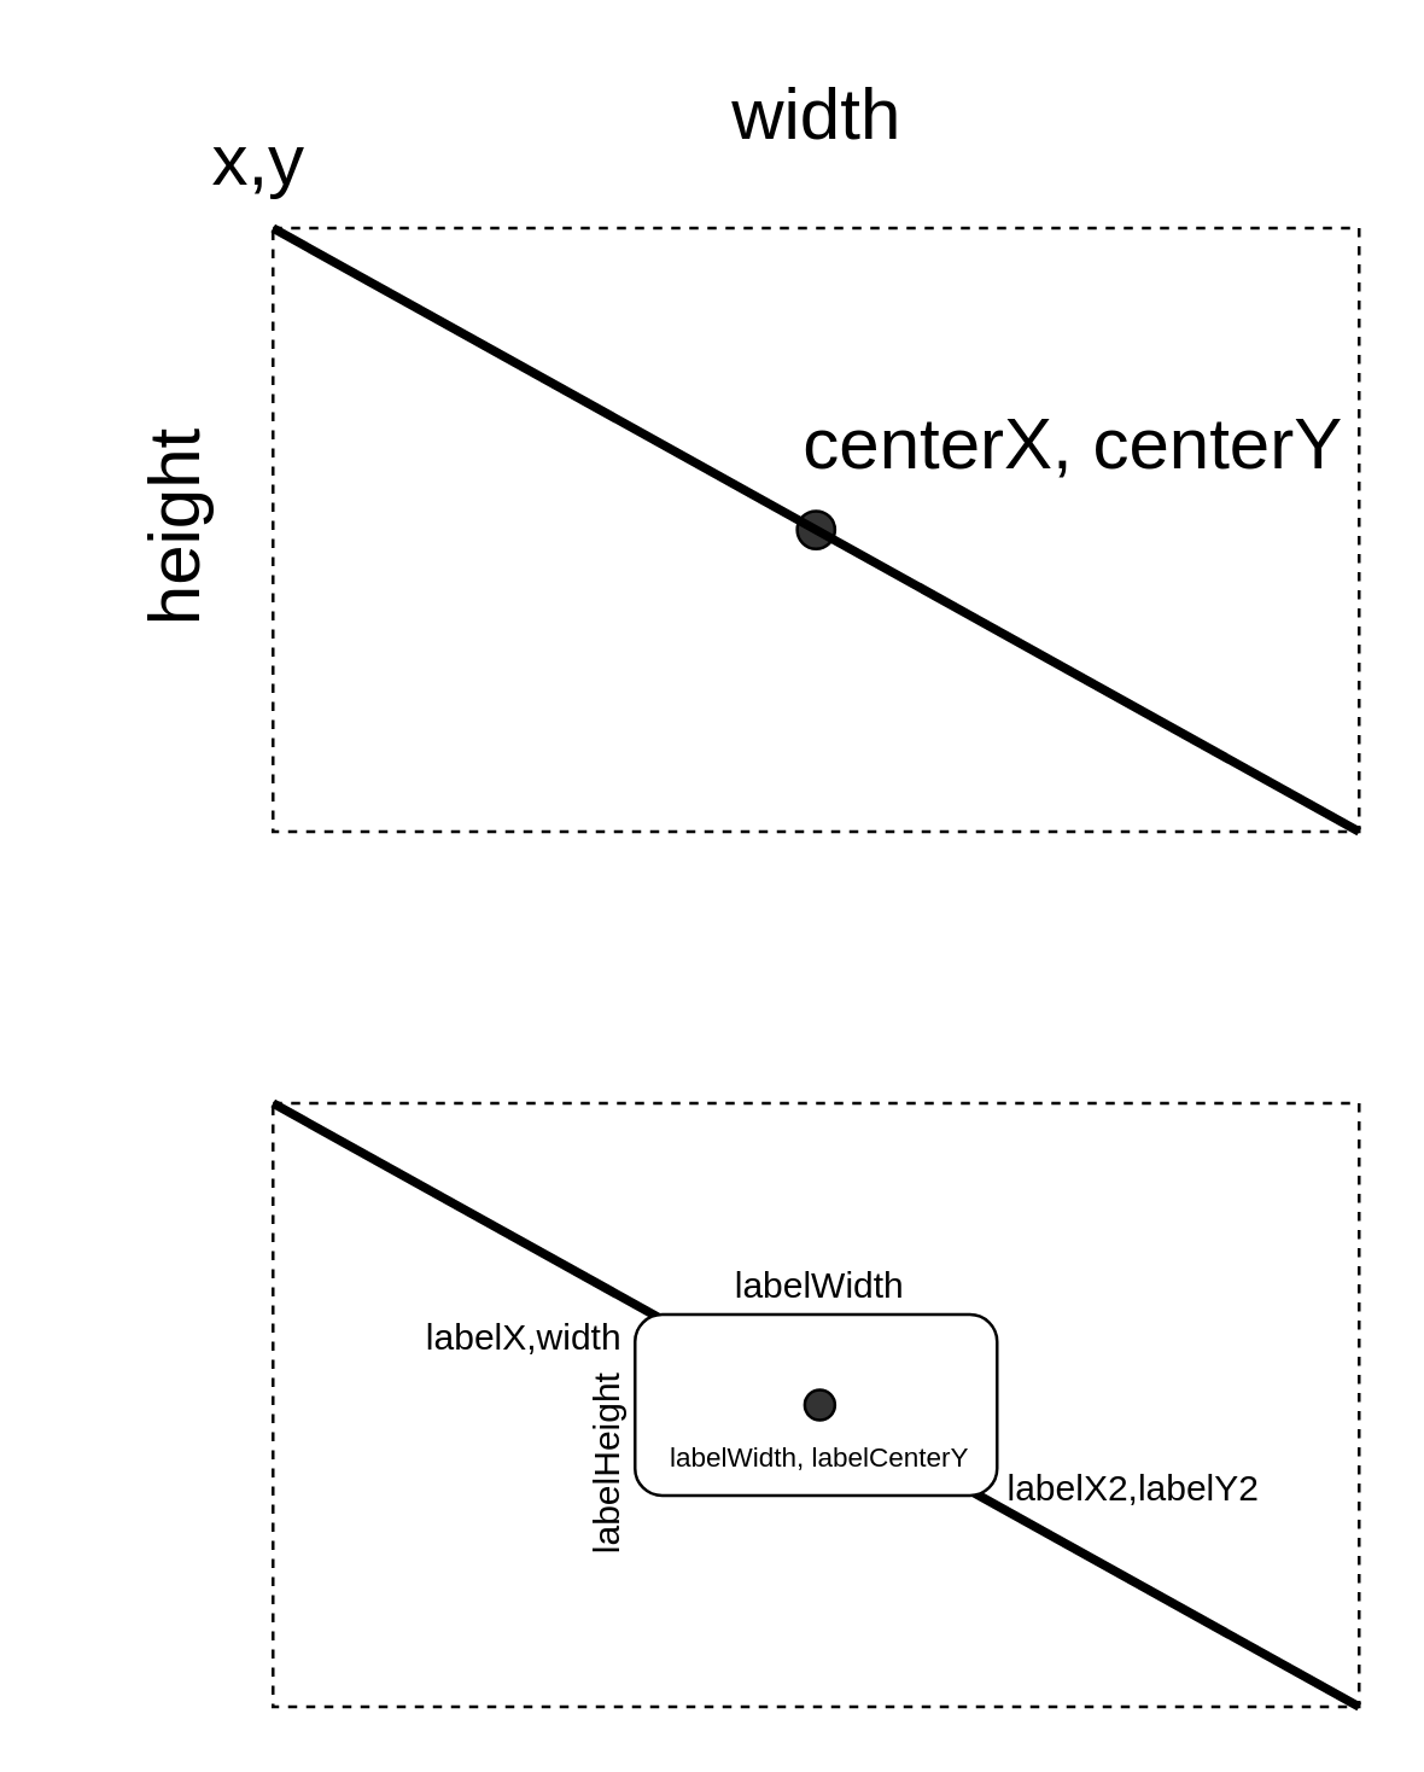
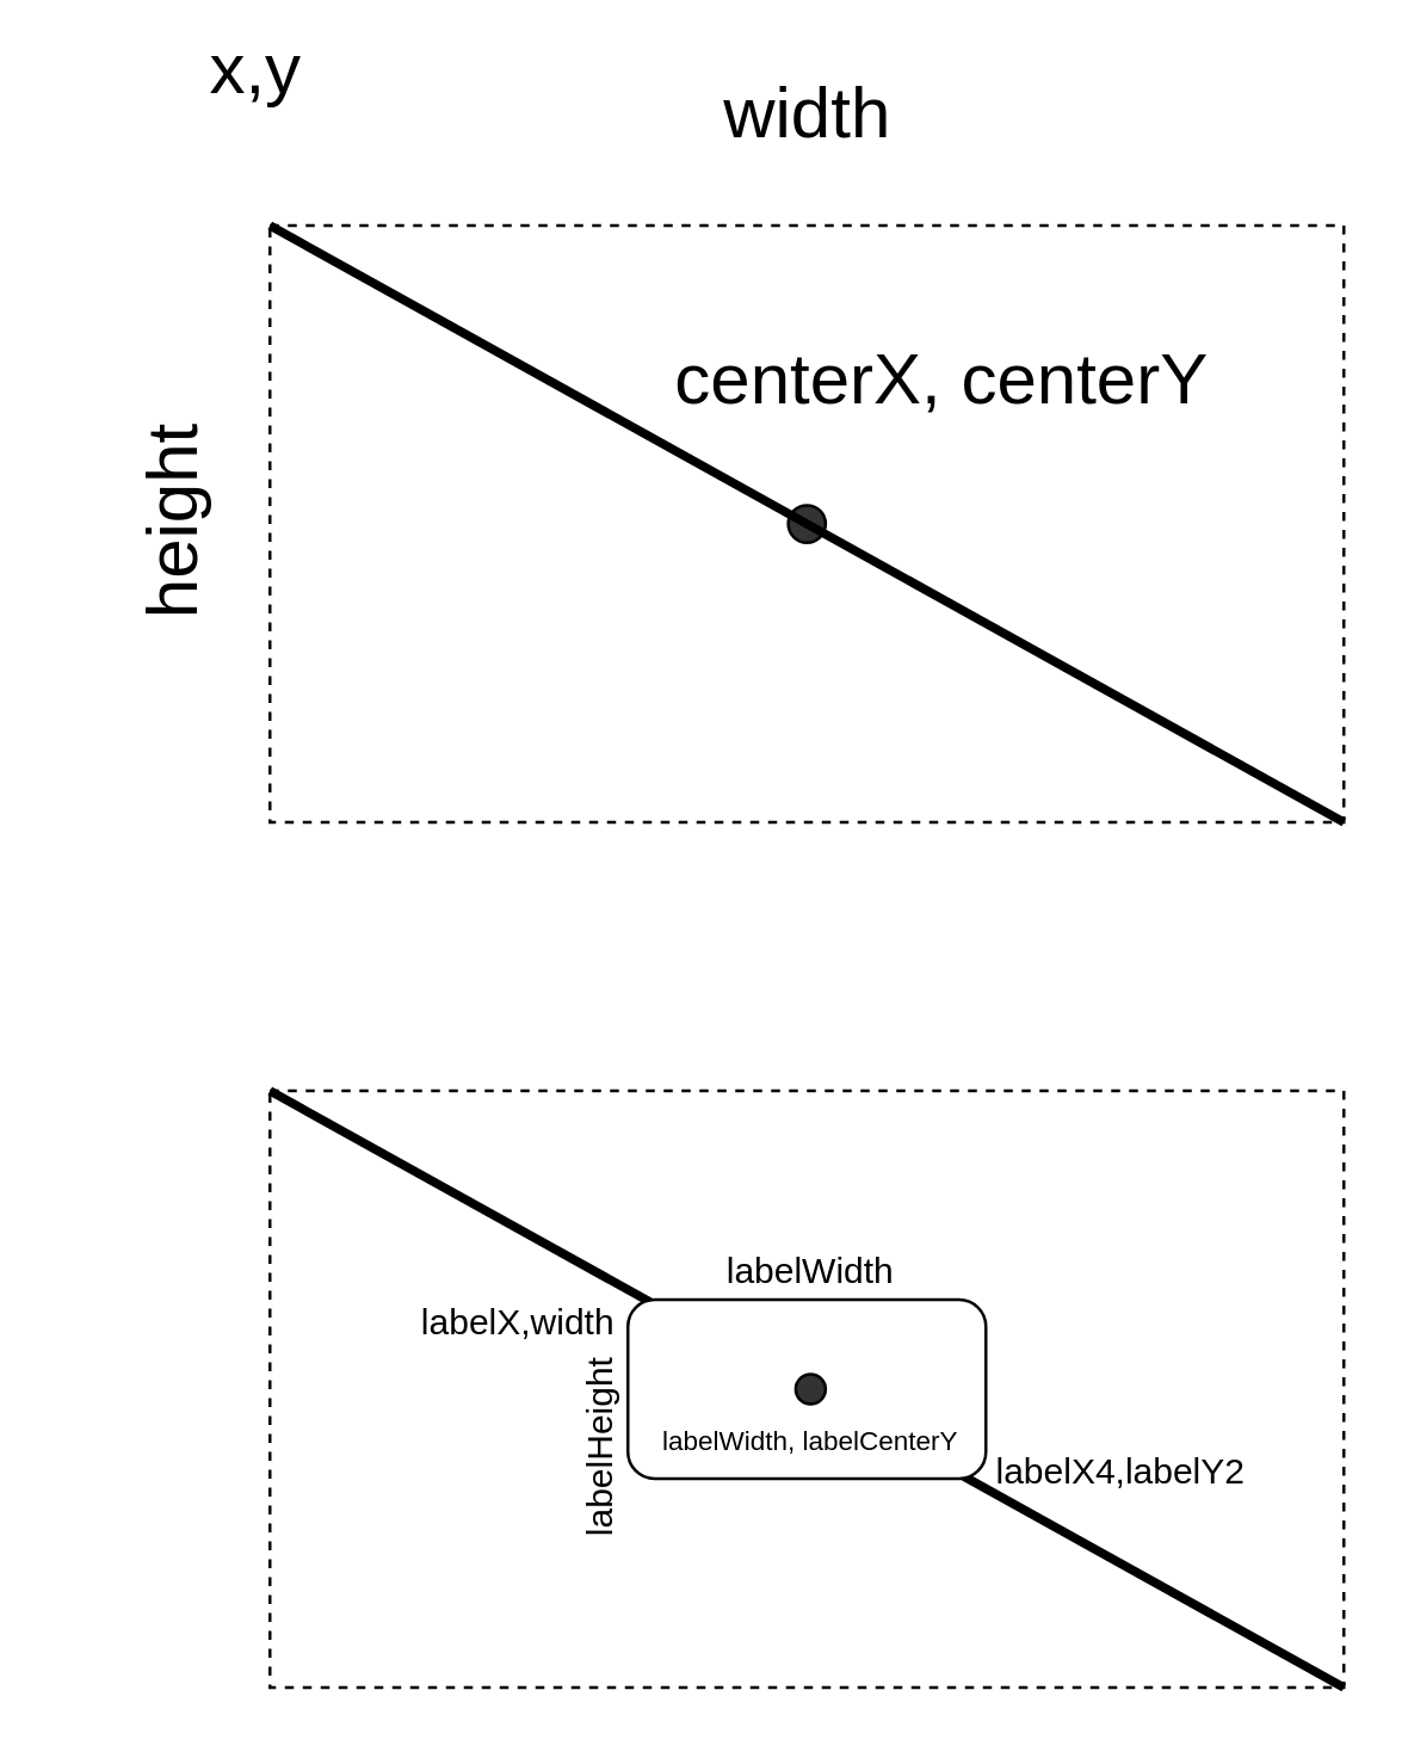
  <mxCell id="0" />
  <mxCell id="1" parent="0" />
  <mxCell id="2" value="" style="rounded=0;whiteSpace=wrap;html=1;dashed=1;" parent="1" vertex="1"><mxGeometry x="90" y="75" width="360" height="200" as="geometry" /></mxCell>
- <mxCell id="3" value="x,y" style="text;html=1;resizable=0;autosize=1;align=center;verticalAlign=middle;points=[];fillColor=none;strokeColor=none;rounded=0;fontSize=24;spacingBottom=4;" parent="1" vertex="1"><mxGeometry x="60" y="35" width="50" height="40" as="geometry" /></mxCell>
- <mxCell id="4" value="centerX, centerY" style="text;html=1;resizable=0;autosize=1;align=center;verticalAlign=middle;points=[];fillColor=none;strokeColor=none;rounded=0;fontSize=24;spacingBottom=4;" parent="1" vertex="1"><mxGeometry x="260" y="128.75" width="190" height="40" as="geometry" /></mxCell>
+ <mxCell id="3" value="x,y" style="text;html=1;resizable=0;autosize=1;align=center;verticalAlign=middle;points=[];fillColor=none;strokeColor=none;rounded=0;fontSize=24;spacingBottom=4;" parent="1" vertex="1"><mxGeometry x="60" y="5" width="50" height="40" as="geometry" /></mxCell>
+ <mxCell id="4" value="centerX, centerY" style="text;html=1;resizable=0;autosize=1;align=center;verticalAlign=middle;points=[];fillColor=none;strokeColor=none;rounded=0;fontSize=24;spacingBottom=4;" parent="1" vertex="1"><mxGeometry x="220" y="108.75" width="190" height="40" as="geometry" /></mxCell>
  <mxCell id="5" value="width" style="text;html=1;resizable=0;autosize=1;align=center;verticalAlign=middle;points=[];fillColor=#FFFFFF;strokeColor=none;rounded=0;fontSize=24;spacingBottom=4;" parent="1" vertex="1"><mxGeometry x="235" y="20" width="70" height="40" as="geometry" /></mxCell>
  <mxCell id="6" value="height" style="text;html=1;resizable=0;autosize=1;align=center;verticalAlign=middle;points=[];fillColor=#FFFFFF;strokeColor=none;rounded=0;fontSize=24;spacingBottom=4;rotation=-90;" parent="1" vertex="1"><mxGeometry x="20" y="155" width="80" height="40" as="geometry" /></mxCell>
  <mxCell id="7" value="" style="ellipse;whiteSpace=wrap;html=1;aspect=fixed;fillColor=#333333;" parent="1" vertex="1"><mxGeometry x="263.75" y="168.75" width="12.5" height="12.5" as="geometry" /></mxCell>
  <mxCell id="8" value="" style="endArrow=none;html=1;rounded=0;strokeWidth=3;entryX=1;entryY=1;entryDx=0;entryDy=0;exitX=0;exitY=0;exitDx=0;exitDy=0;" parent="1" source="2" target="2" edge="1"><mxGeometry width="50" height="50" relative="1" as="geometry"><mxPoint x="90" y="75" as="sourcePoint" /><mxPoint x="450" y="275" as="targetPoint" /></mxGeometry></mxCell>
  <mxCell id="9" value="" style="rounded=0;whiteSpace=wrap;html=1;dashed=1;" parent="1" vertex="1"><mxGeometry x="90" y="365" width="360" height="200" as="geometry" /></mxCell>
  <mxCell id="10" value="labelHeight" style="text;html=1;resizable=0;autosize=1;align=center;verticalAlign=middle;points=[];fillColor=#FFFFFF;strokeColor=none;rounded=0;fontSize=12;spacingBottom=4;rotation=-90;" parent="1" vertex="1"><mxGeometry x="163.25" y="475" width="80" height="20" as="geometry" /></mxCell>
  <mxCell id="11" value="labelX,width" style="text;html=1;resizable=0;autosize=1;align=center;verticalAlign=middle;points=[];fillColor=none;strokeColor=none;rounded=0;fontSize=12;spacingBottom=4;" parent="1" vertex="1"><mxGeometry x="128.25" y="435" width="90" height="20" as="geometry" /></mxCell>
  <mxCell id="12" value="labelWidth" style="text;html=1;resizable=0;autosize=1;align=center;verticalAlign=middle;points=[];fillColor=#FFFFFF;strokeColor=none;rounded=0;fontSize=12;spacingBottom=4;" parent="1" vertex="1"><mxGeometry x="236.25" y="418" width="70" height="20" as="geometry" /></mxCell>
  <mxCell id="13" value="" style="endArrow=none;html=1;rounded=0;strokeWidth=3;exitX=1;exitY=1;exitDx=0;exitDy=0;entryX=0;entryY=0;entryDx=0;entryDy=0;" parent="1" source="9" target="9" edge="1"><mxGeometry width="50" height="50" relative="1" as="geometry"><mxPoint x="450" y="565" as="sourcePoint" /><mxPoint x="60" y="625" as="targetPoint" /></mxGeometry></mxCell>
  <mxCell id="14" value="" style="rounded=1;whiteSpace=wrap;html=1;fillColor=#FFFFFF;" parent="1" vertex="1"><mxGeometry x="210" y="435" width="120" height="60" as="geometry" /></mxCell>
  <mxCell id="15" value="" style="ellipse;whiteSpace=wrap;html=1;aspect=fixed;fillColor=#333333;" parent="1" vertex="1"><mxGeometry x="266.25" y="460" width="10" height="10" as="geometry" /></mxCell>
  <mxCell id="16" value="labelWidth, labelCenterY" style="text;html=1;resizable=0;autosize=1;align=center;verticalAlign=middle;points=[];fillColor=none;strokeColor=none;rounded=0;fontSize=9;spacingBottom=4;" parent="1" vertex="1"><mxGeometry x="211.25" y="475" width="120" height="20" as="geometry" /></mxCell>
- <mxCell id="17" value="labelX2,labelY2" style="text;html=1;resizable=0;autosize=1;align=center;verticalAlign=middle;points=[];fillColor=none;strokeColor=none;rounded=0;fontSize=12;spacingBottom=4;" parent="1" vertex="1"><mxGeometry x="325" y="485" width="100" height="20" as="geometry" /></mxCell>
+ <mxCell id="17" value="labelX4,labelY2" style="text;html=1;resizable=0;autosize=1;align=center;verticalAlign=middle;points=[];fillColor=none;strokeColor=none;rounded=0;fontSize=12;spacingBottom=4;" parent="1" vertex="1"><mxGeometry x="325" y="485" width="100" height="20" as="geometry" /></mxCell>
